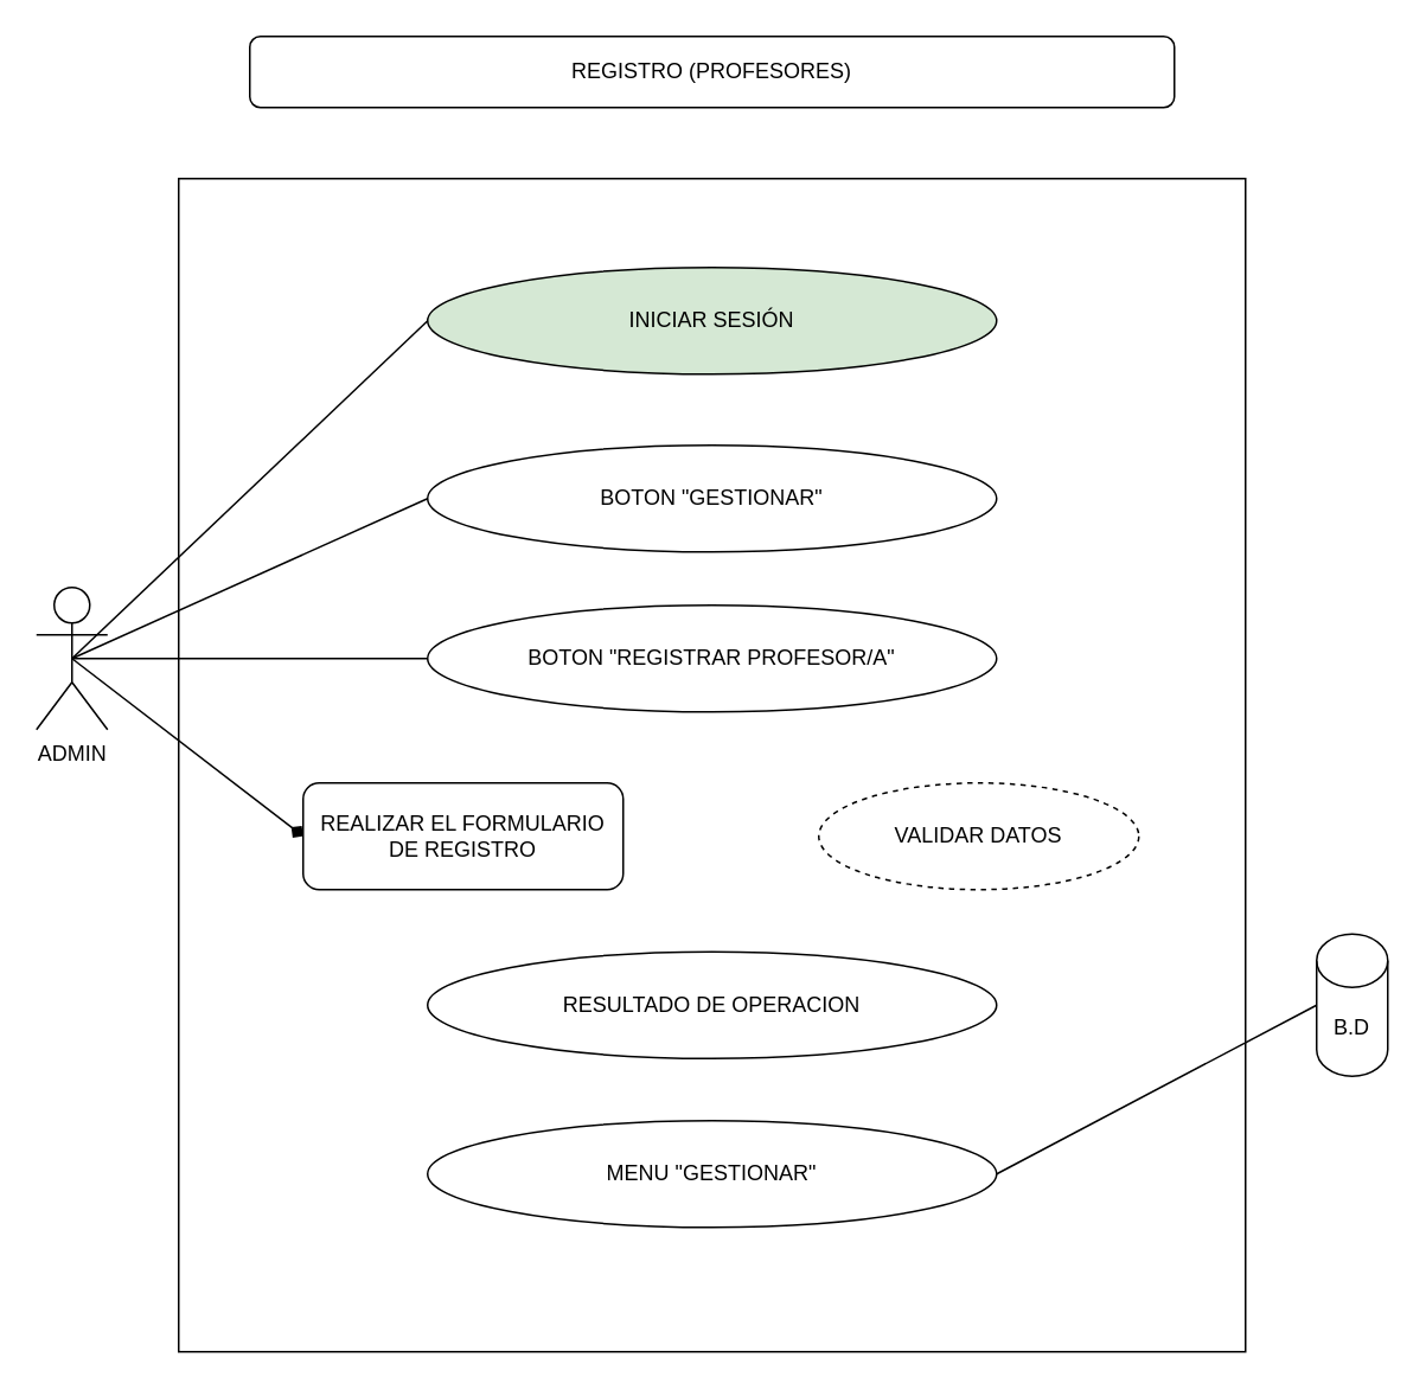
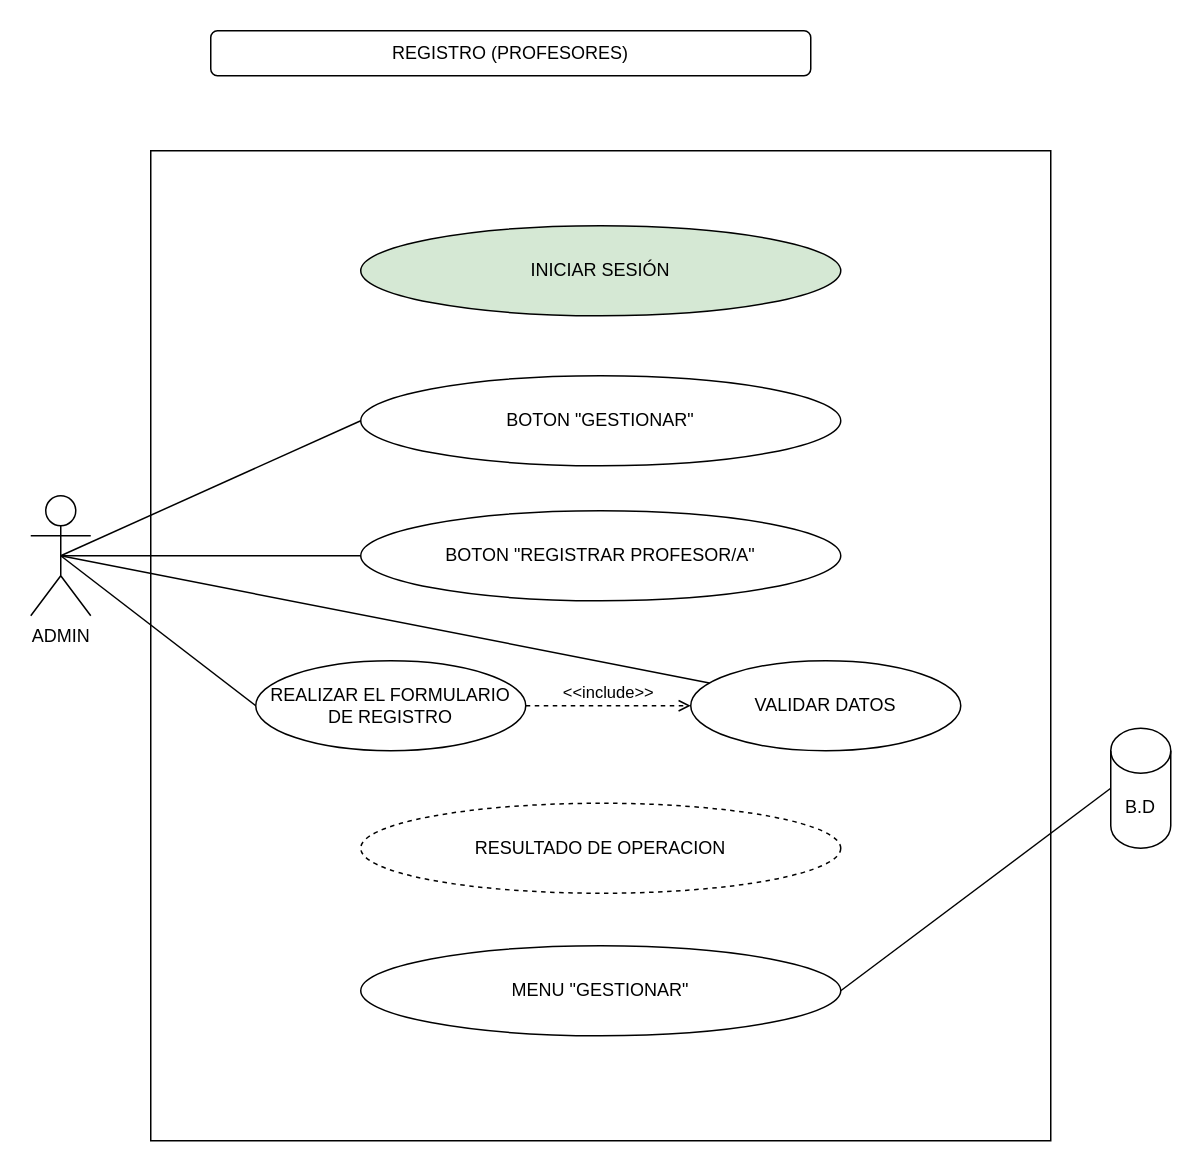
  <mxCell id="0" />
  <mxCell id="1" parent="0" />
  <mxCell id="2" value="" style="rounded=0;whiteSpace=wrap;html=1;" parent="1" vertex="1"><mxGeometry x="100" y="100" width="600" height="660" as="geometry" /></mxCell>
  <mxCell id="3" value="ADMIN" style="shape=umlActor;verticalLabelPosition=bottom;verticalAlign=top;html=1;outlineConnect=0;" parent="1" vertex="1"><mxGeometry x="20" y="330" width="40" height="80" as="geometry" /></mxCell>
- <mxCell id="4" value="B.D" style="shape=cylinder3;whiteSpace=wrap;html=1;boundedLbl=1;backgroundOutline=1;size=15;" parent="1" vertex="1"><mxGeometry x="740" y="525" width="40" height="80" as="geometry" /></mxCell>
- <mxCell id="5" value="REGISTRO (PROFESORES)" style="rounded=1;whiteSpace=wrap;html=1;" parent="1" vertex="1"><mxGeometry x="140" y="20" width="520" height="40" as="geometry" /></mxCell>
+ <mxCell id="4" value="B.D" style="shape=cylinder3;whiteSpace=wrap;html=1;boundedLbl=1;backgroundOutline=1;size=15;" parent="1" vertex="1"><mxGeometry x="740" y="485" width="40" height="80" as="geometry" /></mxCell>
+ <mxCell id="5" value="REGISTRO (PROFESORES)" style="rounded=1;whiteSpace=wrap;html=1;" parent="1" vertex="1"><mxGeometry x="140" y="20" width="400" height="30" as="geometry" /></mxCell>
  <mxCell id="6" value="INICIAR SESIÓN" style="ellipse;whiteSpace=wrap;html=1;fillColor=#d5e8d4;" parent="1" vertex="1"><mxGeometry x="240" y="150" width="320" height="60" as="geometry" /></mxCell>
  <mxCell id="7" value="BOTON &quot;GESTIONAR&quot;" style="ellipse;whiteSpace=wrap;html=1;" parent="1" vertex="1"><mxGeometry x="240" y="250" width="320" height="60" as="geometry" /></mxCell>
  <mxCell id="8" value="BOTON &quot;REGISTRAR PROFESOR/A&quot;" style="ellipse;whiteSpace=wrap;html=1;" parent="1" vertex="1"><mxGeometry x="240" y="340" width="320" height="60" as="geometry" /></mxCell>
- <mxCell id="9" value="REALIZAR EL FORMULARIO DE REGISTRO" style="whiteSpace=wrap;html=1;rounded=1;" parent="1" vertex="1"><mxGeometry x="170" y="440" width="180" height="60" as="geometry" /></mxCell>
- <mxCell id="10" value="VALIDAR DATOS" style="ellipse;whiteSpace=wrap;html=1;dashed=1;" parent="1" vertex="1"><mxGeometry x="460" y="440" width="180" height="60" as="geometry" /></mxCell>
- <mxCell id="11" value="RESULTADO DE OPERACION" style="ellipse;whiteSpace=wrap;html=1;" parent="1" vertex="1"><mxGeometry x="240" y="535" width="320" height="60" as="geometry" /></mxCell>
+ <mxCell id="9" value="REALIZAR EL FORMULARIO DE REGISTRO" style="ellipse;whiteSpace=wrap;html=1;" parent="1" vertex="1"><mxGeometry x="170" y="440" width="180" height="60" as="geometry" /></mxCell>
+ <mxCell id="10" value="VALIDAR DATOS" style="ellipse;whiteSpace=wrap;html=1;" parent="1" vertex="1"><mxGeometry x="460" y="440" width="180" height="60" as="geometry" /></mxCell>
+ <mxCell id="11" value="RESULTADO DE OPERACION" style="ellipse;whiteSpace=wrap;html=1;dashed=1;" parent="1" vertex="1"><mxGeometry x="240" y="535" width="320" height="60" as="geometry" /></mxCell>
  <mxCell id="12" value="MENU &quot;GESTIONAR&quot;" style="ellipse;whiteSpace=wrap;html=1;" parent="1" vertex="1"><mxGeometry x="240" y="630" width="320" height="60" as="geometry" /></mxCell>
- <mxCell id="13" value="" style="endArrow=diamond;html=1;exitX=0.5;exitY=0.5;exitDx=0;exitDy=0;exitPerimeter=0;entryX=0;entryY=0.5;entryDx=0;entryDy=0;" edge="1" parent="1" source="3" target="9"><mxGeometry width="50" height="50" relative="1" as="geometry"><mxPoint x="340" y="430" as="sourcePoint" /><mxPoint x="390" y="380" as="targetPoint" /></mxGeometry></mxCell>
- <mxCell id="15" value="" style="endArrow=none;html=1;exitX=0.5;exitY=0.5;exitDx=0;exitDy=0;exitPerimeter=0;entryX=0;entryY=0.5;entryDx=0;entryDy=0;" edge="1" parent="1" source="3" target="6"><mxGeometry width="50" height="50" relative="1" as="geometry"><mxPoint x="340" y="300" as="sourcePoint" /><mxPoint x="390" y="250" as="targetPoint" /></mxGeometry></mxCell>
+ <mxCell id="13" value="" style="endArrow=none;html=1;exitX=0.5;exitY=0.5;exitDx=0;exitDy=0;exitPerimeter=0;entryX=0;entryY=0.5;entryDx=0;entryDy=0;" edge="1" parent="1" source="3" target="9"><mxGeometry width="50" height="50" relative="1" as="geometry"><mxPoint x="340" y="430" as="sourcePoint" /><mxPoint x="390" y="380" as="targetPoint" /></mxGeometry></mxCell>
+ <mxCell id="14" value="&amp;lt;&amp;lt;include&amp;gt;&amp;gt;" style="html=1;verticalAlign=bottom;labelBackgroundColor=none;endArrow=open;endFill=0;dashed=1;exitX=1;exitY=0.5;exitDx=0;exitDy=0;entryX=0;entryY=0.5;entryDx=0;entryDy=0;" edge="1" parent="1" source="9" target="10"><mxGeometry width="160" relative="1" as="geometry"><mxPoint x="290" y="400" as="sourcePoint" /><mxPoint x="450" y="400" as="targetPoint" /></mxGeometry></mxCell>
+ <mxCell id="15" value="" style="endArrow=none;html=1;exitX=0.5;exitY=0.5;exitDx=0;exitDy=0;exitPerimeter=0;" edge="1" parent="1" source="3" target="10"><mxGeometry width="50" height="50" relative="1" as="geometry"><mxPoint x="340" y="300" as="sourcePoint" /><mxPoint x="390" y="250" as="targetPoint" /></mxGeometry></mxCell>
  <mxCell id="16" value="" style="endArrow=none;html=1;exitX=0.5;exitY=0.5;exitDx=0;exitDy=0;exitPerimeter=0;entryX=0;entryY=0.5;entryDx=0;entryDy=0;" edge="1" parent="1" source="3" target="7"><mxGeometry width="50" height="50" relative="1" as="geometry"><mxPoint x="50" y="380" as="sourcePoint" /><mxPoint x="250" y="160" as="targetPoint" /></mxGeometry></mxCell>
  <mxCell id="17" value="" style="endArrow=none;html=1;exitX=0.5;exitY=0.5;exitDx=0;exitDy=0;exitPerimeter=0;entryX=0;entryY=0.5;entryDx=0;entryDy=0;" edge="1" parent="1" source="3" target="8"><mxGeometry width="50" height="50" relative="1" as="geometry"><mxPoint x="50" y="380" as="sourcePoint" /><mxPoint x="250" y="270" as="targetPoint" /></mxGeometry></mxCell>
  <mxCell id="18" value="" style="endArrow=none;html=1;entryX=0;entryY=0.5;entryDx=0;entryDy=0;entryPerimeter=0;exitX=1;exitY=0.5;exitDx=0;exitDy=0;" edge="1" parent="1" source="12" target="4"><mxGeometry width="50" height="50" relative="1" as="geometry"><mxPoint x="340" y="430" as="sourcePoint" /><mxPoint x="390" y="380" as="targetPoint" /></mxGeometry></mxCell>
